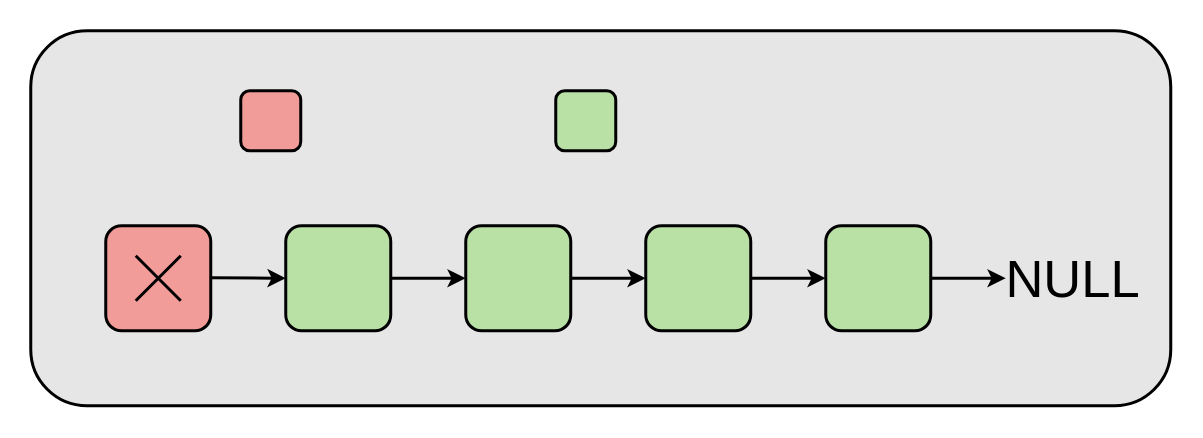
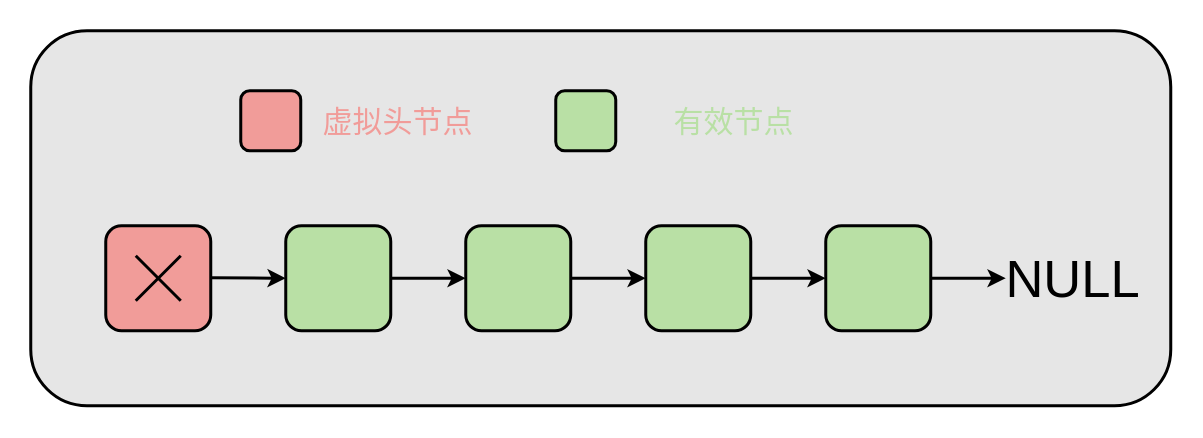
  <mxCell id="0" />
  <mxCell id="1" parent="0" />
  <mxCell id="2" value="" style="rounded=1;whiteSpace=wrap;html=1;strokeWidth=2;fillColor=#E6E6E6;" vertex="1" parent="1"><mxGeometry width="760" height="250" as="geometry" x="20" y="20" /></mxCell>
  <mxCell id="3" value="" style="rounded=1;whiteSpace=wrap;html=1;strokeWidth=2;fillColor=#F19C99;" vertex="1" parent="1"><mxGeometry x="70" y="150" width="70" height="70" as="geometry" /></mxCell>
  <mxCell id="4" value="" style="rounded=1;whiteSpace=wrap;html=1;strokeWidth=2;fillColor=#B9E0A5;" vertex="1" parent="1"><mxGeometry x="190" y="150" width="70" height="70" as="geometry" /></mxCell>
  <mxCell id="5" value="" style="rounded=1;whiteSpace=wrap;html=1;strokeWidth=2;fillColor=#B9E0A5;" vertex="1" parent="1"><mxGeometry x="310" y="150" width="70" height="70" as="geometry" /></mxCell>
  <mxCell id="6" value="" style="rounded=1;whiteSpace=wrap;html=1;strokeWidth=2;fillColor=#B9E0A5;" vertex="1" parent="1"><mxGeometry x="430" y="150" width="70" height="70" as="geometry" /></mxCell>
  <mxCell id="7" value="" style="rounded=1;whiteSpace=wrap;html=1;strokeWidth=2;fillColor=#B9E0A5;" vertex="1" parent="1"><mxGeometry x="550" y="150" width="70" height="70" as="geometry" /></mxCell>
  <mxCell id="8" value="" style="endArrow=classic;html=1;entryX=0;entryY=0.5;entryDx=0;entryDy=0;strokeWidth=2;" edge="1" parent="1" target="4"><mxGeometry width="50" height="50" relative="1" as="geometry"><mxPoint x="140" y="184.71" as="sourcePoint" /><mxPoint x="190" y="184.71" as="targetPoint" /></mxGeometry></mxCell>
  <mxCell id="9" value="" style="endArrow=classic;html=1;strokeWidth=2;exitX=1;exitY=0.5;exitDx=0;exitDy=0;entryX=0;entryY=0.5;entryDx=0;entryDy=0;" edge="1" parent="1" source="4" target="5"><mxGeometry width="50" height="50" relative="1" as="geometry"><mxPoint x="270" y="184.71" as="sourcePoint" /><mxPoint x="310" y="185" as="targetPoint" /></mxGeometry></mxCell>
  <mxCell id="10" value="" style="endArrow=classic;html=1;strokeWidth=2;exitX=1;exitY=0.5;exitDx=0;exitDy=0;entryX=0;entryY=0.5;entryDx=0;entryDy=0;" edge="1" parent="1" source="5" target="6"><mxGeometry width="50" height="50" relative="1" as="geometry"><mxPoint x="400" y="184.8" as="sourcePoint" /><mxPoint x="430" y="185" as="targetPoint" /></mxGeometry></mxCell>
  <mxCell id="11" value="" style="endArrow=classic;html=1;strokeWidth=2;exitX=1;exitY=0.5;exitDx=0;exitDy=0;entryX=0;entryY=0.5;entryDx=0;entryDy=0;" edge="1" parent="1" source="6" target="7"><mxGeometry width="50" height="50" relative="1" as="geometry"><mxPoint x="530" y="185" as="sourcePoint" /><mxPoint x="540" y="185" as="targetPoint" /></mxGeometry></mxCell>
  <mxCell id="12" value="" style="endArrow=classic;html=1;strokeWidth=2;exitX=1;exitY=0.5;exitDx=0;exitDy=0;" edge="1" parent="1" source="7"><mxGeometry width="50" height="50" relative="1" as="geometry"><mxPoint x="640" y="184.76" as="sourcePoint" /><mxPoint x="670" y="185" as="targetPoint" /></mxGeometry></mxCell>
  <mxCell id="13" value="&lt;font style=&quot;font-size: 35px&quot;&gt;NULL&lt;/font&gt;" style="text;html=1;strokeColor=none;fillColor=none;align=center;verticalAlign=middle;whiteSpace=wrap;rounded=0;" vertex="1" parent="1"><mxGeometry x="680" y="162.5" width="70" height="45" as="geometry" /></mxCell>
  <mxCell id="14" value="" style="endArrow=none;html=1;strokeWidth=2;" edge="1" parent="1"><mxGeometry width="50" height="50" relative="1" as="geometry"><mxPoint x="90" y="200" as="sourcePoint" /><mxPoint x="120" y="170" as="targetPoint" /></mxGeometry></mxCell>
  <mxCell id="15" value="" style="endArrow=none;html=1;strokeWidth=2;" edge="1" parent="1"><mxGeometry width="50" height="50" relative="1" as="geometry"><mxPoint x="90" y="170" as="sourcePoint" /><mxPoint x="120" y="200" as="targetPoint" /></mxGeometry></mxCell>
  <mxCell id="16" value="" style="rounded=1;whiteSpace=wrap;html=1;strokeWidth=2;fillColor=#F19C99;" vertex="1" parent="1"><mxGeometry x="160" y="60" width="40" height="40" as="geometry" /></mxCell>
+ <mxCell id="17" value="&lt;font style=&quot;font-size: 20px&quot; color=&quot;#f19c99&quot;&gt;虚拟头节点&lt;/font&gt;" style="text;html=1;strokeColor=none;fillColor=none;align=center;verticalAlign=middle;whiteSpace=wrap;rounded=0;" vertex="1" parent="1"><mxGeometry x="210" y="60" width="110" height="40" as="geometry" /></mxCell>
  <mxCell id="18" value="" style="rounded=1;whiteSpace=wrap;html=1;strokeWidth=2;fillColor=#B9E0A5;" vertex="1" parent="1"><mxGeometry x="370" y="60" width="40" height="40" as="geometry" /></mxCell>
+ <mxCell id="19" value="&lt;font style=&quot;font-size: 20px&quot; color=&quot;#b9e0a5&quot;&gt;有效节点&lt;/font&gt;" style="text;html=1;strokeColor=none;fillColor=none;align=center;verticalAlign=middle;whiteSpace=wrap;rounded=0;" vertex="1" parent="1"><mxGeometry x="434" y="60" width="110" height="40" as="geometry" /></mxCell>
